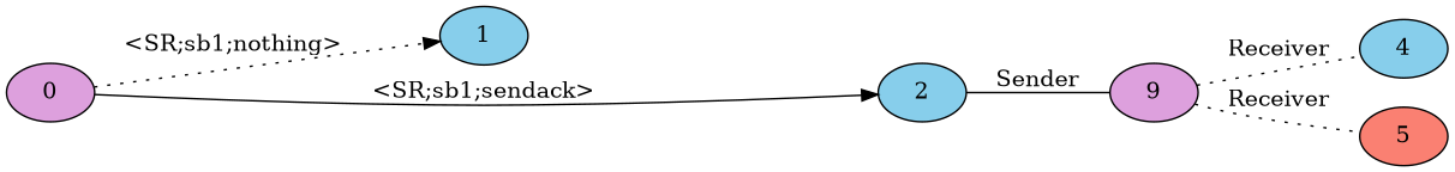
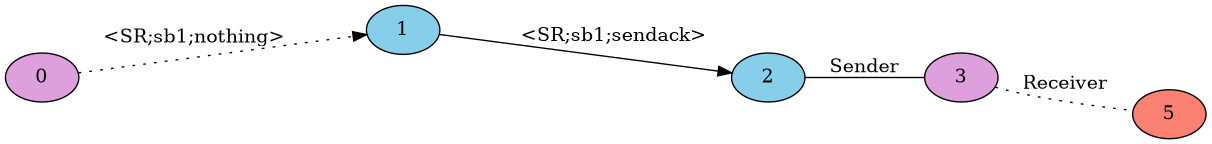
  digraph {
    rankdir=LR
    node [fillcolor=skyblue shape=ellipse style=filled]
    edge [style=dotted arrowhead=none]
    n1 [fillcolor=plum label=0]
    n2 [label=1]
    n3 [label=2]
-   n4 [fillcolor=plum label=9]
-   n5 [label=4]
+   n4 [fillcolor=plum label=3]
    n6 [fillcolor=salmon label=5]
    n1 -> n2 [label="<SR;sb1;nothing>" arrowhead=""]
-   n1 -> n3 [label="<SR;sb1;sendack>" style="" arrowhead=""]
+   n2 -> n3 [label="<SR;sb1;sendack>" style="" arrowhead=""]
    n3 -> n4 [label=Sender style=solid]
-   n4 -> n5 [label=Receiver]
    n4 -> n6 [label=Receiver]
  }
